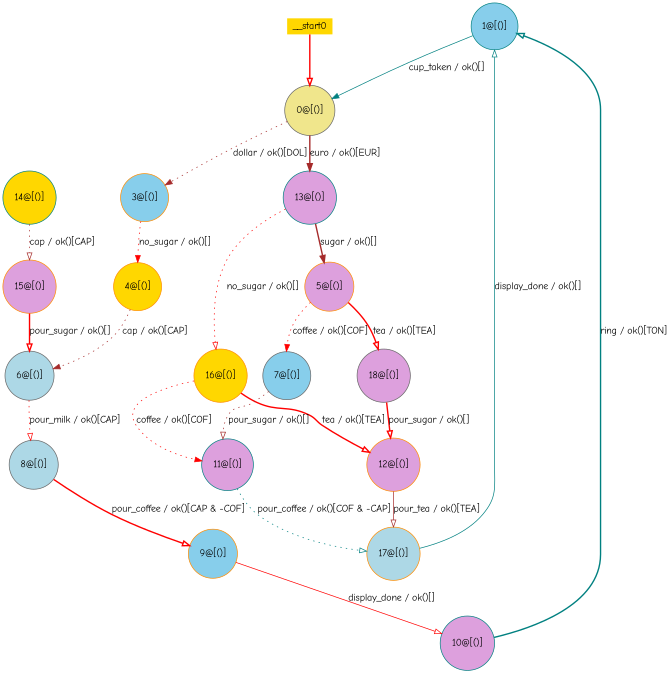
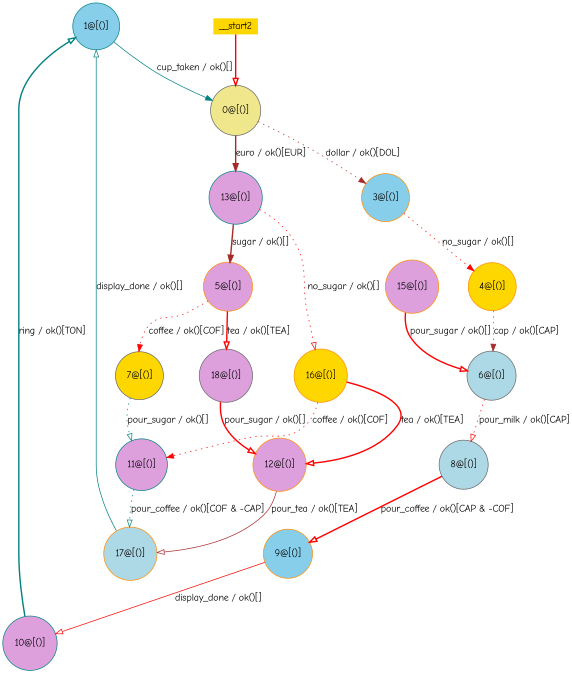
  digraph {
    fontname="Comic Neue"
    node [color=darkorange fillcolor=plum fontname="Comic Neue" shape=circle style=filled]
    edge [arrowhead=onormal color=red fontname="Comic Neue" lblstyle="above, sloped" style=dotted]
    n1 [color=teal fillcolor=skyblue label="1@[()]"]
    n2 [color=gray40 fillcolor=khaki label="0@[()]"]
    n3 [fillcolor=skyblue label="3@[()]"]
    n4 [color=teal label="13@[()]"]
    n5 [fillcolor=gold label="4@[()]"]
    n6 [label="5@[()]"]
    n7 [fillcolor=gold label="16@[()]"]
    n8 [color=gray40 fillcolor=lightblue label="6@[()]"]
-   n9 [color=teal fillcolor=gold label="14@[()]"]
    n10 [label="15@[()]"]
-   n11 [color=gray40 fillcolor=skyblue label="7@[()]"]
+   n11 [color=gray40 fillcolor=gold label="7@[()]"]
    n12 [color=gray40 label="18@[()]"]
    n13 [color=teal label="11@[()]"]
    n14 [label="12@[()]"]
    n15 [color=gray40 fillcolor=lightblue label="8@[()]"]
    n16 [fillcolor=skyblue label="9@[()]"]
    n17 [fillcolor=lightblue label="17@[()]"]
    n18 [color=teal label="10@[()]"]
-   __start0 [color=gray40 fillcolor=gold height=0 shape=none width=0]
+   __start0 [color=gray40 fillcolor=gold height=0 shape=none width=0 label=__start2]
    n1 -> n2 [arrowhead=normal color=teal label="cup_taken / ok()[]" style=solid]
    n2 -> n3 [arrowhead=normal color=brown label="dollar / ok()[DOL]"]
    n2 -> n4 [arrowhead=normal color=brown label="euro / ok()[EUR]" style=bold]
    n3 -> n5 [arrowhead=normal label="no_sugar / ok()[]"]
    n4 -> n6 [arrowhead=normal color=brown label="sugar / ok()[]" style=bold]
    n4 -> n7 [label="no_sugar / ok()[]"]
    n5 -> n8 [arrowhead=normal color=brown label="cap / ok()[CAP]"]
    n6 -> n11 [arrowhead=normal label="coffee / ok()[COF]"]
    n6 -> n12 [label="tea / ok()[TEA]" style=bold]
    n7 -> n13 [arrowhead=normal label="coffee / ok()[COF]"]
    n7 -> n14 [label="tea / ok()[TEA]" style=bold]
    n8 -> n15 [label="pour_milk / ok()[CAP]"]
-   n9 -> n10 [color=brown label="cap / ok()[CAP]"]
    n10 -> n8 [label="pour_sugar / ok()[]" style=bold]
-   n11 -> n13 [color=brown label="pour_sugar / ok()[]"]
+   n11 -> n13 [color=teal label="pour_sugar / ok()[]"]
    n12 -> n14 [label="pour_sugar / ok()[]" style=bold]
    n13 -> n17 [color=teal label="pour_coffee / ok()[COF & -CAP]"]
    n14 -> n17 [color=brown label="pour_tea / ok()[TEA]" style=solid]
    n15 -> n16 [label="pour_coffee / ok()[CAP & -COF]" style=bold]
    n16 -> n18 [label="display_done / ok()[]" style=solid]
    n17 -> n1 [color=teal label="display_done / ok()[]" style=solid]
    n18 -> n1 [color=teal label="ring / ok()[TON]" style=bold]
    __start0 -> n2 [style=bold]
  }
